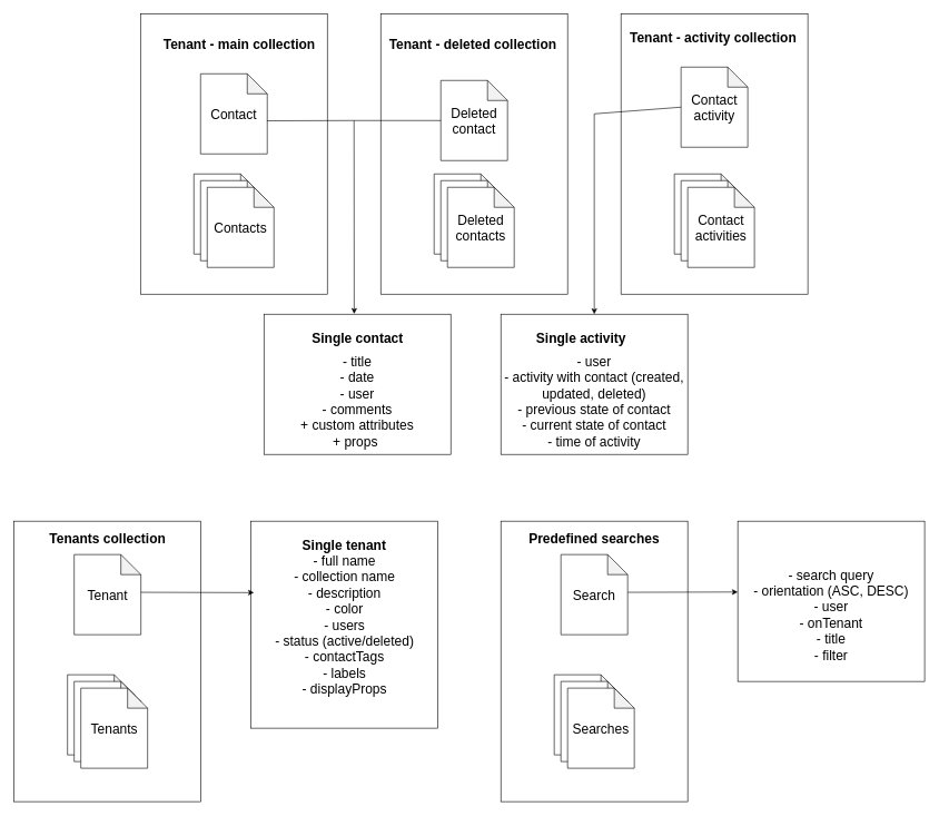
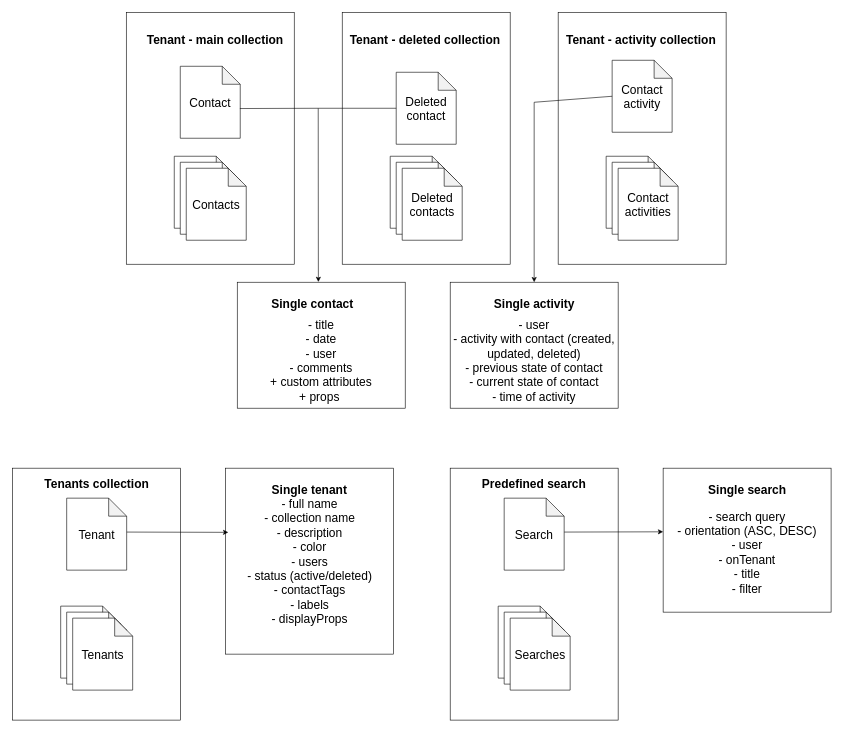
  <mxCell id="0" />
  <mxCell id="1" parent="0" />
  <mxCell id="2" value="" style="rounded=0;whiteSpace=wrap;html=1;" parent="1" vertex="1"><mxGeometry x="210" y="20" width="280" height="420" as="geometry" /></mxCell>
  <mxCell id="3" value="&lt;b&gt;&lt;font style=&quot;font-size: 20px&quot;&gt;Tenant - main collection&lt;/font&gt;&lt;/b&gt;&amp;nbsp;" style="text;html=1;strokeColor=none;fillColor=none;align=center;verticalAlign=middle;whiteSpace=wrap;rounded=0;" parent="1" vertex="1"><mxGeometry x="230" y="50" width="260" height="30" as="geometry" /></mxCell>
  <mxCell id="4" value="Contact" style="shape=note;whiteSpace=wrap;html=1;backgroundOutline=1;darkOpacity=0.05;fontSize=20;" parent="1" vertex="1"><mxGeometry x="300" y="110" width="100" height="120" as="geometry" /></mxCell>
  <mxCell id="5" value="Contact" style="shape=note;whiteSpace=wrap;html=1;backgroundOutline=1;darkOpacity=0.05;fontSize=20;" parent="1" vertex="1"><mxGeometry x="290" y="260" width="100" height="120" as="geometry" /></mxCell>
  <mxCell id="6" value="Contact" style="shape=note;whiteSpace=wrap;html=1;backgroundOutline=1;darkOpacity=0.05;fontSize=20;" parent="1" vertex="1"><mxGeometry x="300" y="270" width="100" height="120" as="geometry" /></mxCell>
  <mxCell id="7" value="Contacts" style="shape=note;whiteSpace=wrap;html=1;backgroundOutline=1;darkOpacity=0.05;fontSize=20;" parent="1" vertex="1"><mxGeometry x="310" y="280" width="100" height="120" as="geometry" /></mxCell>
  <mxCell id="8" value="" style="rounded=0;whiteSpace=wrap;html=1;" parent="1" vertex="1"><mxGeometry x="570" y="20" width="280" height="420" as="geometry" /></mxCell>
  <mxCell id="9" value="Deleted contact" style="shape=note;whiteSpace=wrap;html=1;backgroundOutline=1;darkOpacity=0.05;fontSize=20;" parent="1" vertex="1"><mxGeometry x="660" y="120" width="100" height="120" as="geometry" /></mxCell>
  <mxCell id="10" value="&lt;b&gt;&lt;font style=&quot;font-size: 20px&quot;&gt;Tenant - deleted collection&lt;/font&gt;&lt;/b&gt;&amp;nbsp;" style="text;html=1;strokeColor=none;fillColor=none;align=center;verticalAlign=middle;whiteSpace=wrap;rounded=0;" parent="1" vertex="1"><mxGeometry x="580" y="50" width="260" height="30" as="geometry" /></mxCell>
  <mxCell id="11" value="" style="rounded=0;whiteSpace=wrap;html=1;" parent="1" vertex="1"><mxGeometry x="930" y="20" width="280" height="420" as="geometry" /></mxCell>
  <mxCell id="12" value="Contact activity" style="shape=note;whiteSpace=wrap;html=1;backgroundOutline=1;darkOpacity=0.05;fontSize=20;" parent="1" vertex="1"><mxGeometry x="1020" y="100" width="100" height="120" as="geometry" /></mxCell>
- <mxCell id="13" value="&lt;b&gt;&lt;font style=&quot;font-size: 20px&quot;&gt;Tenant - activity collection&lt;/font&gt;&lt;/b&gt;&amp;nbsp;" style="text;html=1;strokeColor=none;fillColor=none;align=center;verticalAlign=middle;whiteSpace=wrap;rounded=0;" parent="1" vertex="1"><mxGeometry x="940" y="40" width="260" height="30" as="geometry" /></mxCell>
+ <mxCell id="13" value="&lt;b&gt;&lt;font style=&quot;font-size: 20px&quot;&gt;Tenant - activity collection&lt;/font&gt;&lt;/b&gt;&amp;nbsp;" style="text;html=1;strokeColor=none;fillColor=none;align=center;verticalAlign=middle;whiteSpace=wrap;rounded=0;" parent="1" vertex="1"><mxGeometry x="940" y="50" width="260" height="30" as="geometry" /></mxCell>
  <mxCell id="14" value="Contact" style="shape=note;whiteSpace=wrap;html=1;backgroundOutline=1;darkOpacity=0.05;fontSize=20;" parent="1" vertex="1"><mxGeometry x="650" y="260" width="100" height="120" as="geometry" /></mxCell>
  <mxCell id="15" value="Contact" style="shape=note;whiteSpace=wrap;html=1;backgroundOutline=1;darkOpacity=0.05;fontSize=20;" parent="1" vertex="1"><mxGeometry x="660" y="270" width="100" height="120" as="geometry" /></mxCell>
  <mxCell id="16" value="Deleted contacts" style="shape=note;whiteSpace=wrap;html=1;backgroundOutline=1;darkOpacity=0.05;fontSize=20;" parent="1" vertex="1"><mxGeometry x="670" y="280" width="100" height="120" as="geometry" /></mxCell>
  <mxCell id="17" value="Contact" style="shape=note;whiteSpace=wrap;html=1;backgroundOutline=1;darkOpacity=0.05;fontSize=20;" parent="1" vertex="1"><mxGeometry x="1010" y="260" width="100" height="120" as="geometry" /></mxCell>
  <mxCell id="18" value="Contact" style="shape=note;whiteSpace=wrap;html=1;backgroundOutline=1;darkOpacity=0.05;fontSize=20;" parent="1" vertex="1"><mxGeometry x="1020" y="270" width="100" height="120" as="geometry" /></mxCell>
  <mxCell id="19" value="Contact activities" style="shape=note;whiteSpace=wrap;html=1;backgroundOutline=1;darkOpacity=0.05;fontSize=20;" parent="1" vertex="1"><mxGeometry x="1030" y="280" width="100" height="120" as="geometry" /></mxCell>
  <mxCell id="20" value="" style="rounded=0;whiteSpace=wrap;html=1;fontSize=20;" parent="1" vertex="1"><mxGeometry x="395" y="470" width="280" height="210" as="geometry" /></mxCell>
- <mxCell id="21" value="&lt;b&gt;Single contact&lt;/b&gt;" style="text;html=1;strokeColor=none;fillColor=none;align=center;verticalAlign=middle;whiteSpace=wrap;rounded=0;fontSize=20;" parent="1" vertex="1"><mxGeometry x="442.5" y="490" width="185" height="30" as="geometry" /></mxCell>
+ <mxCell id="21" value="&lt;b&gt;Single contact&lt;/b&gt;" style="text;html=1;strokeColor=none;fillColor=none;align=center;verticalAlign=middle;whiteSpace=wrap;rounded=0;fontSize=20;" parent="1" vertex="1"><mxGeometry x="427.5" y="490" width="185" height="30" as="geometry" /></mxCell>
  <mxCell id="22" value="- title&lt;br&gt;- date&lt;br&gt;- user&lt;br&gt;- comments&lt;br&gt;+ custom attributes&lt;br&gt;+ props&amp;nbsp;" style="text;html=1;strokeColor=none;fillColor=none;align=center;verticalAlign=middle;whiteSpace=wrap;rounded=0;fontSize=20;" parent="1" vertex="1"><mxGeometry x="436.25" y="530" width="197.5" height="140" as="geometry" /></mxCell>
  <mxCell id="23" value="" style="rounded=0;whiteSpace=wrap;html=1;fontSize=20;" parent="1" vertex="1"><mxGeometry x="20.63" y="780" width="280" height="420" as="geometry" /></mxCell>
  <mxCell id="24" value="&lt;b&gt;Tenants collection&lt;/b&gt;" style="text;html=1;strokeColor=none;fillColor=none;align=center;verticalAlign=middle;whiteSpace=wrap;rounded=0;fontSize=20;" parent="1" vertex="1"><mxGeometry x="65.63" y="790" width="190" height="30" as="geometry" /></mxCell>
  <mxCell id="25" value="Tenant" style="shape=note;whiteSpace=wrap;html=1;backgroundOutline=1;darkOpacity=0.05;fontSize=20;" parent="1" vertex="1"><mxGeometry x="110.63" y="830" width="100" height="120" as="geometry" /></mxCell>
  <mxCell id="26" value="Tenant" style="shape=note;whiteSpace=wrap;html=1;backgroundOutline=1;darkOpacity=0.05;fontSize=20;" parent="1" vertex="1"><mxGeometry x="100.63" y="1010" width="100" height="120" as="geometry" /></mxCell>
  <mxCell id="27" value="Tenant" style="shape=note;whiteSpace=wrap;html=1;backgroundOutline=1;darkOpacity=0.05;fontSize=20;" parent="1" vertex="1"><mxGeometry x="110.63" y="1020" width="100" height="120" as="geometry" /></mxCell>
  <mxCell id="28" value="Tenants" style="shape=note;whiteSpace=wrap;html=1;backgroundOutline=1;darkOpacity=0.05;fontSize=20;" parent="1" vertex="1"><mxGeometry x="120.63" y="1030" width="100" height="120" as="geometry" /></mxCell>
  <mxCell id="29" value="" style="rounded=0;whiteSpace=wrap;html=1;fontSize=20;" parent="1" vertex="1"><mxGeometry x="375.63" y="780" width="280" height="310" as="geometry" /></mxCell>
  <mxCell id="30" value="&lt;b&gt;Single tenant&lt;/b&gt;" style="text;html=1;strokeColor=none;fillColor=none;align=center;verticalAlign=middle;whiteSpace=wrap;rounded=0;fontSize=20;" parent="1" vertex="1"><mxGeometry x="423.13" y="800" width="185" height="30" as="geometry" /></mxCell>
  <mxCell id="31" value="- full name&lt;br&gt;- collection name&lt;br&gt;- description&lt;br&gt;- color&lt;br&gt;- users&lt;br&gt;- status (active/deleted)&lt;br&gt;- contactTags&lt;br&gt;- labels&lt;br&gt;- displayProps" style="text;html=1;strokeColor=none;fillColor=none;align=center;verticalAlign=middle;whiteSpace=wrap;rounded=0;fontSize=20;" parent="1" vertex="1"><mxGeometry x="375.63" y="840" width="280" height="190" as="geometry" /></mxCell>
  <mxCell id="32" value="" style="endArrow=classic;html=1;rounded=0;fontSize=20;entryX=0.483;entryY=-0.002;entryDx=0;entryDy=0;exitX=0.994;exitY=0.587;exitDx=0;exitDy=0;exitPerimeter=0;entryPerimeter=0;" parent="1" source="4" target="20" edge="1"><mxGeometry width="50" height="50" relative="1" as="geometry"><mxPoint x="420" y="650" as="sourcePoint" /><mxPoint x="470" y="600" as="targetPoint" /><Array as="points"><mxPoint x="530" y="180" /></Array></mxGeometry></mxCell>
  <mxCell id="33" value="" style="endArrow=classic;html=1;rounded=0;fontSize=20;exitX=1.002;exitY=0.471;exitDx=0;exitDy=0;exitPerimeter=0;" parent="1" source="25" edge="1"><mxGeometry width="50" height="50" relative="1" as="geometry"><mxPoint x="215.63" y="890" as="sourcePoint" /><mxPoint x="380" y="887" as="targetPoint" /></mxGeometry></mxCell>
  <mxCell id="34" value="" style="endArrow=none;html=1;rounded=0;fontSize=20;entryX=0;entryY=0.5;entryDx=0;entryDy=0;entryPerimeter=0;" parent="1" target="9" edge="1"><mxGeometry width="50" height="50" relative="1" as="geometry"><mxPoint x="530" y="180" as="sourcePoint" /><mxPoint x="470" y="600" as="targetPoint" /></mxGeometry></mxCell>
  <mxCell id="35" value="" style="rounded=0;whiteSpace=wrap;html=1;fontSize=20;" parent="1" vertex="1"><mxGeometry x="750" y="470" width="280" height="210" as="geometry" /></mxCell>
- <mxCell id="36" value="&lt;b&gt;Single activity&lt;/b&gt;" style="text;html=1;strokeColor=none;fillColor=none;align=center;verticalAlign=middle;whiteSpace=wrap;rounded=0;fontSize=20;" parent="1" vertex="1"><mxGeometry x="777.5" y="490" width="185" height="30" as="geometry" /></mxCell>
+ <mxCell id="36" value="&lt;b&gt;Single activity&lt;/b&gt;" style="text;html=1;strokeColor=none;fillColor=none;align=center;verticalAlign=middle;whiteSpace=wrap;rounded=0;fontSize=20;" parent="1" vertex="1"><mxGeometry x="797.5" y="490" width="185" height="30" as="geometry" /></mxCell>
  <mxCell id="37" value="- user&lt;br&gt;- activity with contact (created, updated, deleted)&lt;br&gt;- previous state of contact&lt;br&gt;- current state of contact&lt;br&gt;- time of activity" style="text;html=1;strokeColor=none;fillColor=none;align=center;verticalAlign=middle;whiteSpace=wrap;rounded=0;fontSize=20;" parent="1" vertex="1"><mxGeometry x="750" y="530" width="280" height="140" as="geometry" /></mxCell>
  <mxCell id="38" value="" style="endArrow=classic;html=1;rounded=0;fontSize=20;exitX=0;exitY=0.5;exitDx=0;exitDy=0;exitPerimeter=0;entryX=0.5;entryY=0;entryDx=0;entryDy=0;" parent="1" source="12" target="35" edge="1"><mxGeometry width="50" height="50" relative="1" as="geometry"><mxPoint x="550" y="460" as="sourcePoint" /><mxPoint x="600" y="410" as="targetPoint" /><Array as="points"><mxPoint x="890" y="170" /></Array></mxGeometry></mxCell>
  <mxCell id="39" value="" style="rounded=0;whiteSpace=wrap;html=1;fontSize=20;" parent="1" vertex="1"><mxGeometry x="750" y="780" width="280" height="420" as="geometry" /></mxCell>
- <mxCell id="40" value="&lt;b&gt;Predefined searches&lt;/b&gt;" style="text;html=1;strokeColor=none;fillColor=none;align=center;verticalAlign=middle;whiteSpace=wrap;rounded=0;fontSize=20;" parent="1" vertex="1"><mxGeometry x="782.82" y="790" width="214.37" height="30" as="geometry" /></mxCell>
+ <mxCell id="40" value="&lt;b&gt;Predefined search&lt;/b&gt;" style="text;html=1;strokeColor=none;fillColor=none;align=center;verticalAlign=middle;whiteSpace=wrap;rounded=0;fontSize=20;" parent="1" vertex="1"><mxGeometry x="782.82" y="790" width="214.37" height="30" as="geometry" /></mxCell>
  <mxCell id="41" value="Search" style="shape=note;whiteSpace=wrap;html=1;backgroundOutline=1;darkOpacity=0.05;fontSize=20;" parent="1" vertex="1"><mxGeometry x="840" y="830" width="100" height="120" as="geometry" /></mxCell>
  <mxCell id="42" value="Tenant" style="shape=note;whiteSpace=wrap;html=1;backgroundOutline=1;darkOpacity=0.05;fontSize=20;" parent="1" vertex="1"><mxGeometry x="830" y="1010" width="100" height="120" as="geometry" /></mxCell>
  <mxCell id="43" value="Tenant" style="shape=note;whiteSpace=wrap;html=1;backgroundOutline=1;darkOpacity=0.05;fontSize=20;" parent="1" vertex="1"><mxGeometry x="840" y="1020" width="100" height="120" as="geometry" /></mxCell>
  <mxCell id="44" value="Searches" style="shape=note;whiteSpace=wrap;html=1;backgroundOutline=1;darkOpacity=0.05;fontSize=20;" parent="1" vertex="1"><mxGeometry x="850" y="1030" width="100" height="120" as="geometry" /></mxCell>
  <mxCell id="45" value="" style="rounded=0;whiteSpace=wrap;html=1;fontSize=20;" parent="1" vertex="1"><mxGeometry x="1105" y="780" width="280" height="240" as="geometry" /></mxCell>
+ <mxCell id="46" value="&lt;b&gt;Single search&lt;/b&gt;" style="text;html=1;strokeColor=none;fillColor=none;align=center;verticalAlign=middle;whiteSpace=wrap;rounded=0;fontSize=20;" parent="1" vertex="1"><mxGeometry x="1152.5" y="800" width="185" height="30" as="geometry" /></mxCell>
  <mxCell id="47" value="- search query&lt;br&gt;- orientation (ASC, DESC)&lt;br&gt;- user&lt;br&gt;- onTenant&lt;br&gt;- title&lt;br&gt;- filter" style="text;html=1;strokeColor=none;fillColor=none;align=center;verticalAlign=middle;whiteSpace=wrap;rounded=0;fontSize=20;" parent="1" vertex="1"><mxGeometry x="1105" y="840" width="280" height="160" as="geometry" /></mxCell>
  <mxCell id="48" value="" style="endArrow=classic;html=1;rounded=0;fontSize=20;exitX=1.002;exitY=0.471;exitDx=0;exitDy=0;exitPerimeter=0;entryX=0;entryY=0.288;entryDx=0;entryDy=0;entryPerimeter=0;" parent="1" source="41" target="47" edge="1"><mxGeometry width="50" height="50" relative="1" as="geometry"><mxPoint x="945" y="890" as="sourcePoint" /><mxPoint x="1099.37" y="887" as="targetPoint" /></mxGeometry></mxCell>
